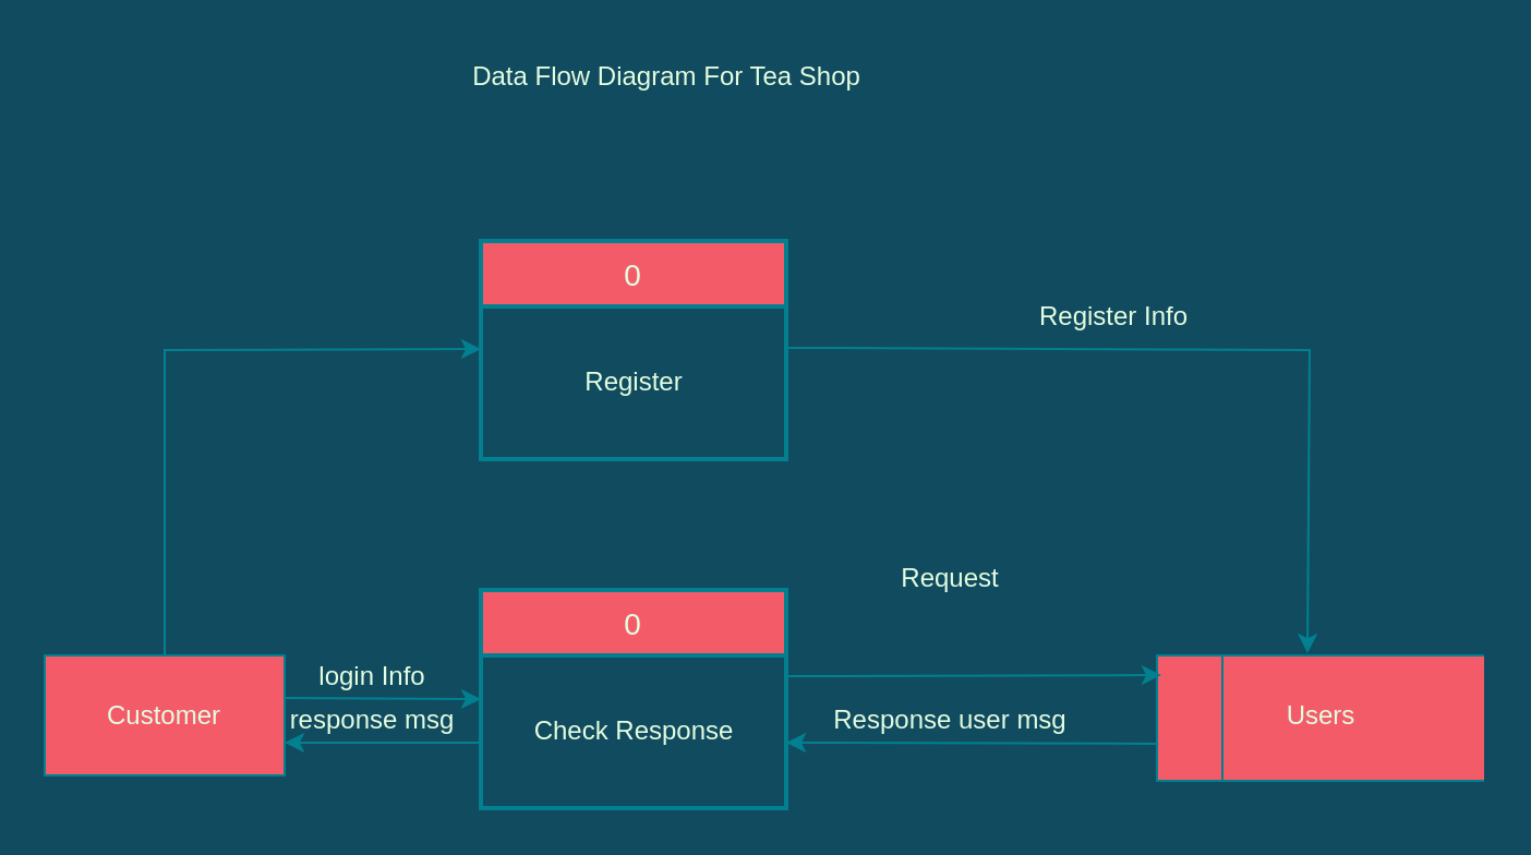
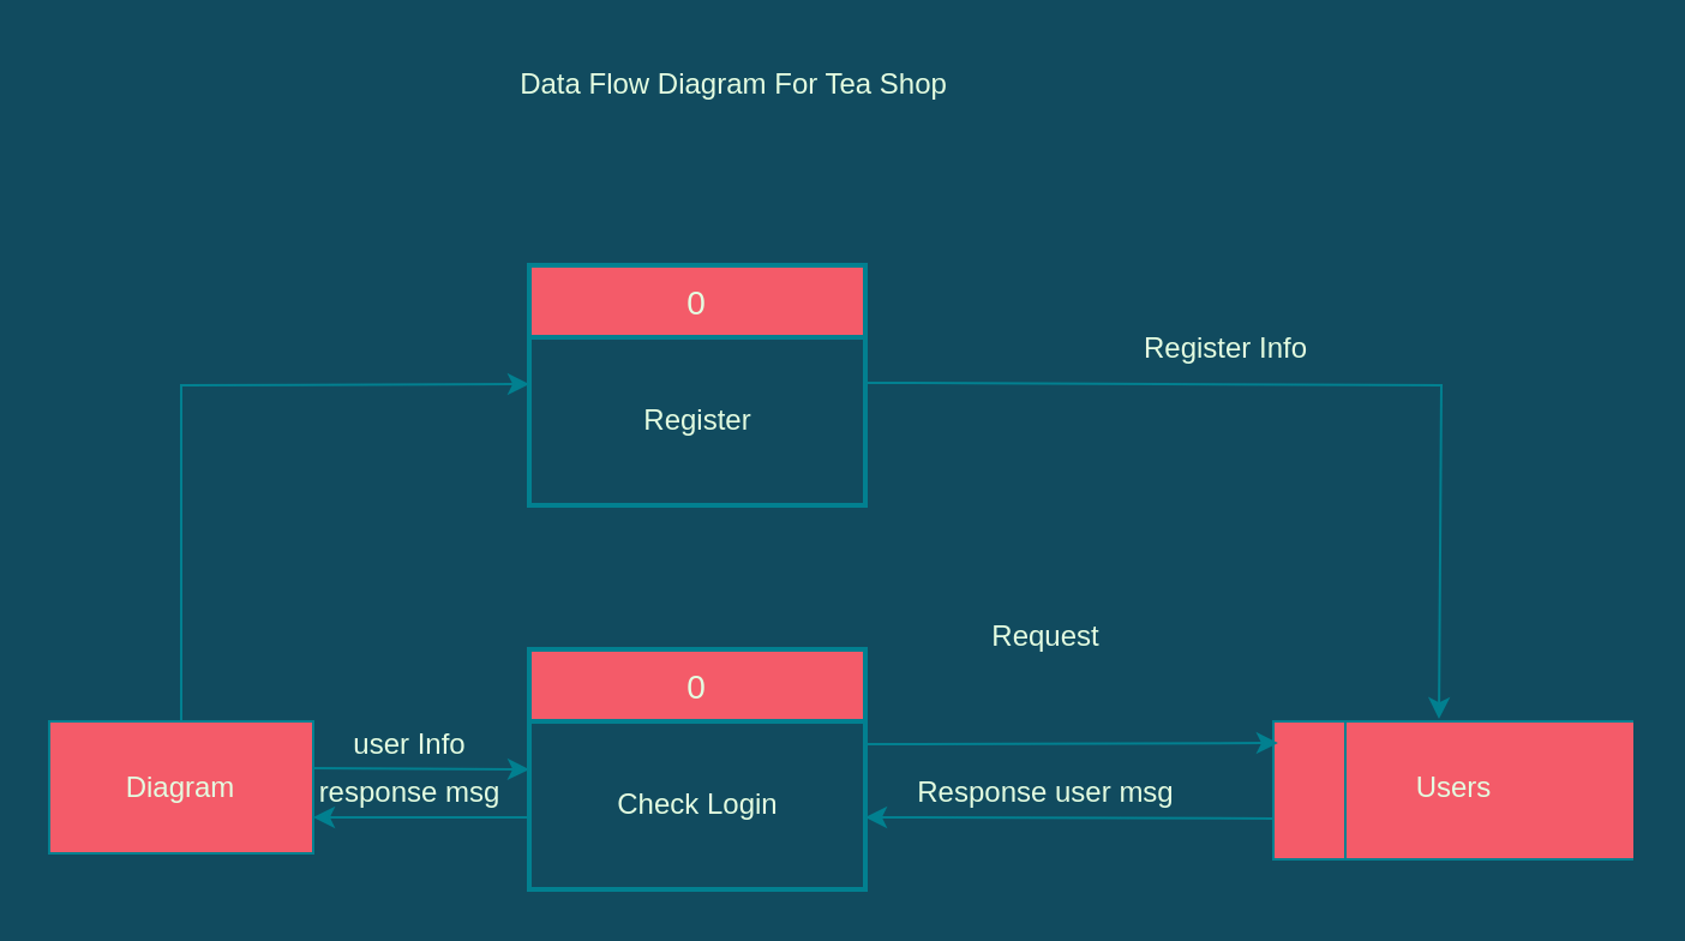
  <mxCell id="0" />
  <mxCell id="1" parent="0" />
- <mxCell id="2" value="Customer" style="whiteSpace=wrap;html=1;align=center;fillColor=#F45B69;strokeColor=#028090;fontColor=#E4FDE1;rounded=0;" parent="1" vertex="1"><mxGeometry x="20" y="300" width="110" height="55" as="geometry" /></mxCell>
+ <mxCell id="2" value="Diagram" style="whiteSpace=wrap;html=1;align=center;fillColor=#F45B69;strokeColor=#028090;fontColor=#E4FDE1;rounded=0;" parent="1" vertex="1"><mxGeometry x="20" y="300" width="110" height="55" as="geometry" /></mxCell>
  <mxCell id="3" value="0" style="swimlane;childLayout=stackLayout;horizontal=1;startSize=30;horizontalStack=0;rounded=0;fontSize=14;fontStyle=0;strokeWidth=2;resizeParent=0;resizeLast=1;shadow=0;dashed=0;align=center;fillColor=#F45B69;strokeColor=#028090;fontColor=#E4FDE1;" parent="1" vertex="1"><mxGeometry x="220" y="270" width="140" height="100" as="geometry" /></mxCell>
- <mxCell id="4" value="Check Response" style="text;html=1;align=center;verticalAlign=middle;resizable=0;points=[];autosize=1;strokeColor=none;fillColor=none;fontColor=#E4FDE1;rounded=0;" parent="3" vertex="1"><mxGeometry y="30" width="140" height="70" as="geometry" /></mxCell>
+ <mxCell id="4" value="Check Login" style="text;html=1;align=center;verticalAlign=middle;resizable=0;points=[];autosize=1;strokeColor=none;fillColor=none;fontColor=#E4FDE1;rounded=0;" parent="3" vertex="1"><mxGeometry y="30" width="140" height="70" as="geometry" /></mxCell>
  <mxCell id="5" value="" style="html=1;dashed=0;whitespace=wrap;shape=mxgraph.dfd.dataStoreID;align=left;spacingLeft=3;points=[[0,0],[0.5,0],[1,0],[0,0.5],[1,0.5],[0,1],[0.5,1],[1,1]];fillColor=#F45B69;strokeColor=#028090;fontColor=#E4FDE1;rounded=0;" parent="1" vertex="1"><mxGeometry x="530" y="300" width="150" height="57.5" as="geometry" /></mxCell>
  <mxCell id="6" value="" style="endArrow=classic;html=1;rounded=0;entryX=0;entryY=0.5;entryDx=0;entryDy=0;labelBackgroundColor=#114B5F;strokeColor=#028090;fontColor=#E4FDE1;" parent="1" target="3" edge="1"><mxGeometry width="50" height="50" relative="1" as="geometry"><mxPoint x="130" y="319.5" as="sourcePoint" /><mxPoint x="200" y="319.5" as="targetPoint" /></mxGeometry></mxCell>
- <mxCell id="7" value="login Info" style="text;html=1;align=center;verticalAlign=middle;resizable=0;points=[];autosize=1;strokeColor=none;fillColor=none;fontColor=#E4FDE1;rounded=0;" parent="1" vertex="1"><mxGeometry x="135" y="295" width="70" height="30" as="geometry" /></mxCell>
+ <mxCell id="7" value="user Info" style="text;html=1;align=center;verticalAlign=middle;resizable=0;points=[];autosize=1;strokeColor=none;fillColor=none;fontColor=#E4FDE1;rounded=0;" parent="1" vertex="1"><mxGeometry x="135" y="295" width="70" height="30" as="geometry" /></mxCell>
  <mxCell id="8" value="" style="endArrow=classic;html=1;rounded=0;entryX=0.013;entryY=0.157;entryDx=0;entryDy=0;entryPerimeter=0;labelBackgroundColor=#114B5F;strokeColor=#028090;fontColor=#E4FDE1;" parent="1" target="5" edge="1"><mxGeometry width="50" height="50" relative="1" as="geometry"><mxPoint x="360" y="309.5" as="sourcePoint" /><mxPoint x="450" y="310" as="targetPoint" /></mxGeometry></mxCell>
  <mxCell id="9" value="Request" style="text;html=1;align=center;verticalAlign=middle;resizable=0;points=[];autosize=1;strokeColor=none;fillColor=none;fontColor=#E4FDE1;rounded=0;" parent="1" vertex="1"><mxGeometry x="400" y="250" width="70" height="30" as="geometry" /></mxCell>
  <mxCell id="10" value="" style="endArrow=classic;html=1;rounded=0;labelBackgroundColor=#114B5F;strokeColor=#028090;fontColor=#E4FDE1;" parent="1" edge="1"><mxGeometry width="50" height="50" relative="1" as="geometry"><mxPoint x="220" y="340" as="sourcePoint" /><mxPoint x="130" y="340" as="targetPoint" /></mxGeometry></mxCell>
  <mxCell id="11" value="response msg" style="text;html=1;align=center;verticalAlign=middle;resizable=0;points=[];autosize=1;strokeColor=none;fillColor=none;fontColor=#E4FDE1;rounded=0;" parent="1" vertex="1"><mxGeometry x="120" y="315" width="100" height="30" as="geometry" /></mxCell>
  <mxCell id="12" value="" style="endArrow=classic;html=1;rounded=0;labelBackgroundColor=#114B5F;strokeColor=#028090;fontColor=#E4FDE1;" parent="1" edge="1"><mxGeometry width="50" height="50" relative="1" as="geometry"><mxPoint x="530" y="340.47" as="sourcePoint" /><mxPoint x="360" y="340" as="targetPoint" /></mxGeometry></mxCell>
  <mxCell id="13" value="Response user msg&lt;br&gt;" style="text;html=1;align=center;verticalAlign=middle;resizable=0;points=[];autosize=1;strokeColor=none;fillColor=none;fontColor=#E4FDE1;rounded=0;" parent="1" vertex="1"><mxGeometry x="370" y="315" width="130" height="30" as="geometry" /></mxCell>
  <mxCell id="14" value="Users" style="text;html=1;align=center;verticalAlign=middle;resizable=0;points=[];autosize=1;strokeColor=none;fillColor=none;fontColor=#E4FDE1;rounded=0;" parent="1" vertex="1"><mxGeometry x="580" y="312.5" width="50" height="30" as="geometry" /></mxCell>
  <mxCell id="15" value="0" style="swimlane;childLayout=stackLayout;horizontal=1;startSize=30;horizontalStack=0;rounded=0;fontSize=14;fontStyle=0;strokeWidth=2;resizeParent=0;resizeLast=1;shadow=0;dashed=0;align=center;fillColor=#F45B69;strokeColor=#028090;fontColor=#E4FDE1;" parent="1" vertex="1"><mxGeometry x="220" y="110" width="140" height="100" as="geometry" /></mxCell>
  <mxCell id="16" value="Register" style="text;html=1;align=center;verticalAlign=middle;resizable=0;points=[];autosize=1;strokeColor=none;fillColor=none;fontColor=#E4FDE1;rounded=0;" parent="15" vertex="1"><mxGeometry y="30" width="140" height="70" as="geometry" /></mxCell>
  <mxCell id="17" value="" style="endArrow=classic;html=1;rounded=0;strokeColor=#028090;fontColor=#E4FDE1;fillColor=#F45B69;exitX=0.5;exitY=0;exitDx=0;exitDy=0;labelBackgroundColor=#114B5F;" parent="1" source="2" edge="1"><mxGeometry width="50" height="50" relative="1" as="geometry"><mxPoint x="90" y="160" as="sourcePoint" /><mxPoint x="220" y="159.5" as="targetPoint" /><Array as="points"><mxPoint x="75" y="160" /></Array></mxGeometry></mxCell>
  <mxCell id="18" value="" style="endArrow=classic;html=1;rounded=0;strokeColor=#028090;fontColor=#E4FDE1;fillColor=#F45B69;entryX=0.46;entryY=-0.017;entryDx=0;entryDy=0;entryPerimeter=0;exitX=1;exitY=0.271;exitDx=0;exitDy=0;exitPerimeter=0;labelBackgroundColor=#114B5F;" parent="1" source="16" target="5" edge="1"><mxGeometry width="50" height="50" relative="1" as="geometry"><mxPoint x="360" y="170" as="sourcePoint" /><mxPoint x="410" y="120" as="targetPoint" /><Array as="points"><mxPoint x="600" y="160" /></Array></mxGeometry></mxCell>
  <mxCell id="19" value="Register Info" style="text;html=1;align=center;verticalAlign=middle;resizable=0;points=[];autosize=1;strokeColor=none;fillColor=none;fontColor=#E4FDE1;rounded=0;" parent="1" vertex="1"><mxGeometry x="465" y="130" width="90" height="30" as="geometry" /></mxCell>
  <mxCell id="20" value="Data Flow Diagram For Tea Shop" style="text;html=1;align=center;verticalAlign=middle;resizable=0;points=[];autosize=1;strokeColor=none;fillColor=none;fontColor=#E4FDE1;rounded=0;" parent="1" vertex="1"><mxGeometry x="205" y="20" width="200" height="30" as="geometry" /></mxCell>
